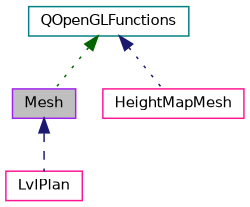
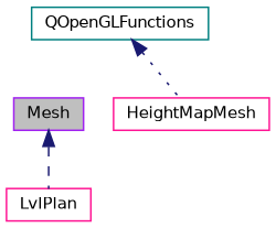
  digraph {
    node [color=deeppink fillcolor=white fontname=Helvetica fontsize=10 shape=record style=filled]
    edge [color=midnightblue dir=back fontname=Helvetica fontsize=10 labelfontname=Helvetica labelfontsize=10 style=dotted]
    n1 [color=purple fillcolor=grey75 fontcolor=black height=0.2 label=Mesh width=0.4]
    n2 [height=0.2 label=LvlPlan width=0.4]
    n3 [height=0.2 label=HeightMapMesh width=0.4]
    n4 [color=teal height=0.2 label=QOpenGLFunctions width=0.4]
    n1 -> n2 [style=dashed]
-   n4 -> n1 [color=darkgreen]
    n4 -> n3
  }
